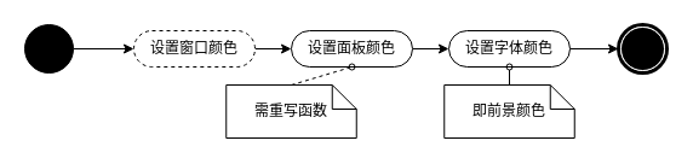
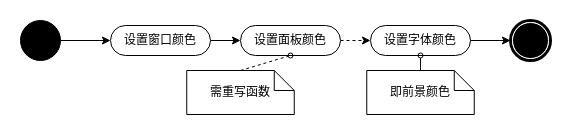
  <mxCell id="0" />
  <mxCell id="1" parent="0" />
  <mxCell id="2" style="edgeStyle=orthogonalEdgeStyle;rounded=0;orthogonalLoop=1;jettySize=auto;html=1;entryX=0;entryY=0.5;entryDx=0;entryDy=0;" edge="1" parent="1" source="3" target="9"><mxGeometry relative="1" as="geometry" /></mxCell>
  <mxCell id="3" value="" style="ellipse;whiteSpace=wrap;html=1;rounded=0;shadow=0;comic=0;labelBackgroundColor=none;strokeWidth=1;fillColor=#000000;fontFamily=Verdana;fontSize=12;align=center;" vertex="1" parent="1"><mxGeometry x="20" y="20" width="40" height="40" as="geometry" /></mxCell>
  <mxCell id="4" style="edgeStyle=orthogonalEdgeStyle;rounded=0;orthogonalLoop=1;jettySize=auto;html=1;exitX=1;exitY=0.5;exitDx=0;exitDy=0;" edge="1" parent="1" source="5" target="10"><mxGeometry relative="1" as="geometry" /></mxCell>
  <mxCell id="5" value="设置字体颜色" style="rounded=1;whiteSpace=wrap;html=1;shadow=0;comic=0;labelBackgroundColor=none;strokeWidth=1;fontFamily=Verdana;fontSize=12;align=center;arcSize=50;" vertex="1" parent="1"><mxGeometry x="370" y="25" width="100" height="30" as="geometry" /></mxCell>
- <mxCell id="6" style="edgeStyle=orthogonalEdgeStyle;rounded=0;orthogonalLoop=1;jettySize=auto;html=1;exitX=1;exitY=0.5;exitDx=0;exitDy=0;entryX=0;entryY=0.5;entryDx=0;entryDy=0;" edge="1" parent="1" source="7" target="5"><mxGeometry relative="1" as="geometry" /></mxCell>
+ <mxCell id="6" style="edgeStyle=orthogonalEdgeStyle;rounded=0;orthogonalLoop=1;jettySize=auto;html=1;exitX=1;exitY=0.5;exitDx=0;exitDy=0;entryX=0;entryY=0.5;entryDx=0;entryDy=0;dashed=1;" edge="1" parent="1" source="7" target="5"><mxGeometry relative="1" as="geometry" /></mxCell>
  <mxCell id="7" value="设置面板颜色" style="rounded=1;whiteSpace=wrap;html=1;shadow=0;comic=0;labelBackgroundColor=none;strokeWidth=1;fontFamily=Verdana;fontSize=12;align=center;arcSize=50;" vertex="1" parent="1"><mxGeometry x="240" y="25" width="100" height="30" as="geometry" /></mxCell>
  <mxCell id="8" style="edgeStyle=orthogonalEdgeStyle;rounded=0;orthogonalLoop=1;jettySize=auto;html=1;exitX=1;exitY=0.5;exitDx=0;exitDy=0;" edge="1" parent="1" source="9" target="7"><mxGeometry relative="1" as="geometry" /></mxCell>
- <mxCell id="9" value="设置窗口颜色" style="rounded=1;whiteSpace=wrap;html=1;shadow=0;comic=0;labelBackgroundColor=none;strokeWidth=1;fontFamily=Verdana;fontSize=12;align=center;arcSize=50;dashed=1;" vertex="1" parent="1"><mxGeometry x="110" y="25" width="100" height="30" as="geometry" /></mxCell>
+ <mxCell id="9" value="设置窗口颜色" style="rounded=1;whiteSpace=wrap;html=1;shadow=0;comic=0;labelBackgroundColor=none;strokeWidth=1;fontFamily=Verdana;fontSize=12;align=center;arcSize=50;" vertex="1" parent="1"><mxGeometry x="110" y="25" width="100" height="30" as="geometry" /></mxCell>
  <mxCell id="10" value="" style="shape=mxgraph.bpmn.shape;html=1;verticalLabelPosition=bottom;labelBackgroundColor=#ffffff;verticalAlign=top;perimeter=ellipsePerimeter;outline=end;symbol=terminate;rounded=0;shadow=0;comic=0;strokeWidth=1;fontFamily=Verdana;fontSize=12;align=center;" vertex="1" parent="1"><mxGeometry x="510" y="20" width="40" height="40" as="geometry" /></mxCell>
  <mxCell id="11" value="需重写函数" style="shape=note;whiteSpace=wrap;html=1;rounded=0;shadow=0;comic=0;labelBackgroundColor=none;strokeWidth=1;fontFamily=Verdana;fontSize=12;align=center;size=20;" vertex="1" parent="1"><mxGeometry x="186.25" y="70" width="107.5" height="44" as="geometry" /></mxCell>
  <mxCell id="12" style="edgeStyle=none;rounded=0;html=1;dashed=1;labelBackgroundColor=none;startArrow=none;startFill=0;startSize=5;endArrow=oval;endFill=0;endSize=5;jettySize=auto;orthogonalLoop=1;strokeWidth=1;fontFamily=Verdana;fontSize=12;entryX=0.5;entryY=1;entryDx=0;entryDy=0;exitX=0.5;exitY=0;exitDx=0;exitDy=0;exitPerimeter=0;" edge="1" parent="1" source="11" target="7"><mxGeometry relative="1" as="geometry"><mxPoint x="286" y="100" as="sourcePoint" /><mxPoint x="270" y="45" as="targetPoint" /></mxGeometry></mxCell>
  <mxCell id="13" style="edgeStyle=none;rounded=0;html=1;dashed=0;labelBackgroundColor=none;startArrow=none;startFill=0;startSize=5;endArrow=oval;endFill=0;endSize=5;jettySize=auto;orthogonalLoop=1;strokeWidth=1;fontFamily=Verdana;fontSize=12;entryX=0.5;entryY=1;entryDx=0;entryDy=0;exitX=0.5;exitY=0;exitDx=0;exitDy=0;exitPerimeter=0;" edge="1" parent="1" source="14" target="5"><mxGeometry relative="1" as="geometry"><mxPoint x="410" y="90" as="sourcePoint" /><mxPoint x="420" y="60" as="targetPoint" /></mxGeometry></mxCell>
  <mxCell id="14" value="即前景颜色" style="shape=note;whiteSpace=wrap;html=1;rounded=0;shadow=0;comic=0;labelBackgroundColor=none;strokeWidth=1;fontFamily=Verdana;fontSize=12;align=center;size=20;" vertex="1" parent="1"><mxGeometry x="366.25" y="70" width="107.5" height="44" as="geometry" /></mxCell>
